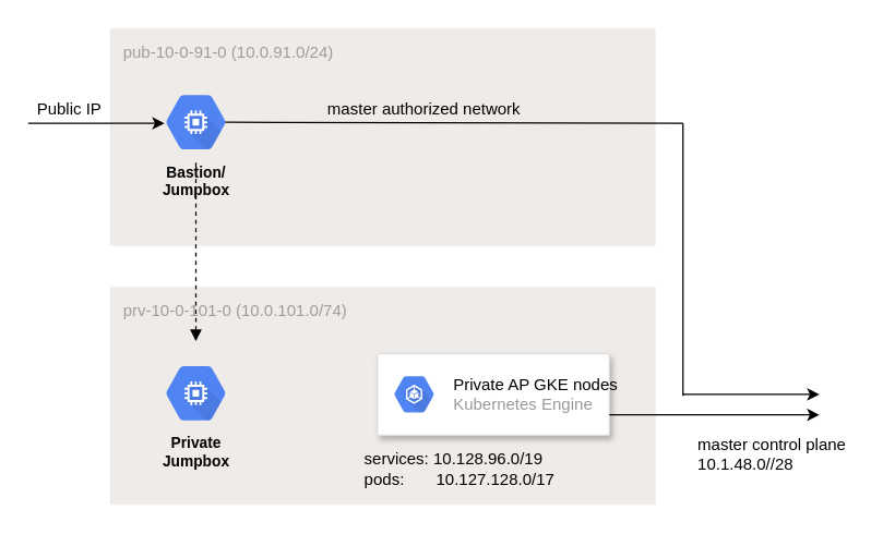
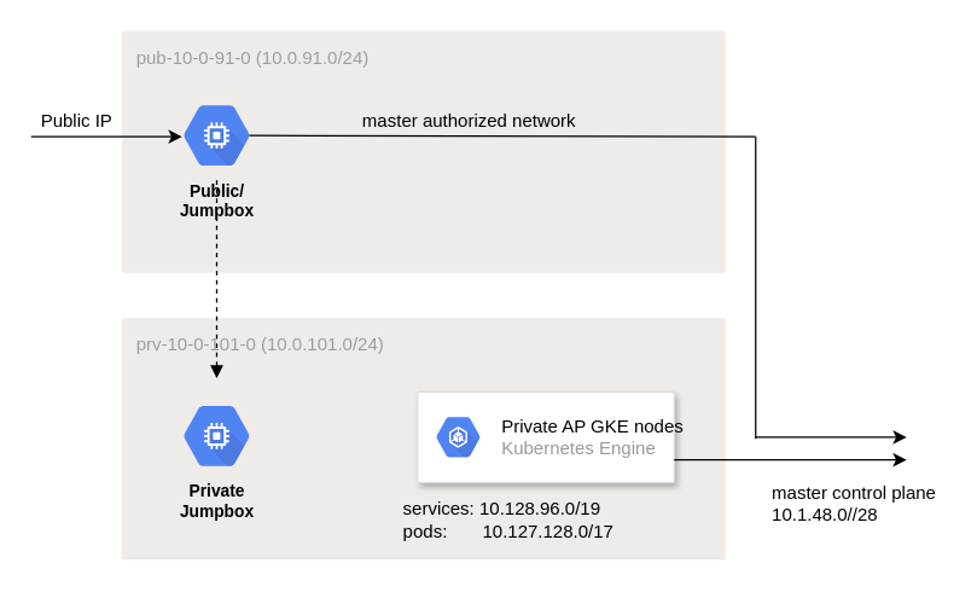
  <mxCell id="0" />
  <mxCell id="1" parent="0" />
  <mxCell id="2" value="pub-10-0-91-0 (10.0.91.0/24)" style="sketch=0;points=[[0,0,0],[0.25,0,0],[0.5,0,0],[0.75,0,0],[1,0,0],[1,0.25,0],[1,0.5,0],[1,0.75,0],[1,1,0],[0.75,1,0],[0.5,1,0],[0.25,1,0],[0,1,0],[0,0.75,0],[0,0.5,0],[0,0.25,0]];rounded=1;absoluteArcSize=1;arcSize=2;html=1;strokeColor=none;gradientColor=none;shadow=0;dashed=0;fontSize=12;fontColor=#9E9E9E;align=left;verticalAlign=top;spacing=10;spacingTop=-4;fillColor=#EFEBE9;" parent="1" vertex="1"><mxGeometry x="80" y="20" width="400" height="160" as="geometry" /></mxCell>
- <mxCell id="3" value="&lt;div&gt;prv-10-0-101-0 (10.0.101.0/74)&lt;/div&gt;" style="sketch=0;points=[[0,0,0],[0.25,0,0],[0.5,0,0],[0.75,0,0],[1,0,0],[1,0.25,0],[1,0.5,0],[1,0.75,0],[1,1,0],[0.75,1,0],[0.5,1,0],[0.25,1,0],[0,1,0],[0,0.75,0],[0,0.5,0],[0,0.25,0]];rounded=1;absoluteArcSize=1;arcSize=2;html=1;strokeColor=none;gradientColor=none;shadow=0;dashed=0;fontSize=12;fontColor=#9E9E9E;align=left;verticalAlign=top;spacing=10;spacingTop=-4;fillColor=#EFEBE9;" parent="1" vertex="1"><mxGeometry x="80" y="210" width="400" height="160" as="geometry" /></mxCell>
+ <mxCell id="3" value="&lt;div&gt;prv-10-0-101-0 (10.0.101.0/24)&lt;/div&gt;" style="sketch=0;points=[[0,0,0],[0.25,0,0],[0.5,0,0],[0.75,0,0],[1,0,0],[1,0.25,0],[1,0.5,0],[1,0.75,0],[1,1,0],[0.75,1,0],[0.5,1,0],[0.25,1,0],[0,1,0],[0,0.75,0],[0,0.5,0],[0,0.25,0]];rounded=1;absoluteArcSize=1;arcSize=2;html=1;strokeColor=none;gradientColor=none;shadow=0;dashed=0;fontSize=12;fontColor=#9E9E9E;align=left;verticalAlign=top;spacing=10;spacingTop=-4;fillColor=#EFEBE9;" parent="1" vertex="1"><mxGeometry x="80" y="210" width="400" height="160" as="geometry" /></mxCell>
  <mxCell id="4" value="" style="strokeColor=#dddddd;shadow=1;strokeWidth=1;rounded=1;absoluteArcSize=1;arcSize=2;" parent="1" vertex="1"><mxGeometry x="276" y="259" width="170" height="60" as="geometry" /></mxCell>
  <mxCell id="5" value="&lt;font color=&quot;#000000&quot;&gt;Private AP GKE nodes&lt;/font&gt;&lt;br&gt;Kubernetes Engine" style="sketch=0;dashed=0;connectable=0;html=1;fillColor=#5184F3;strokeColor=none;shape=mxgraph.gcp2.hexIcon;prIcon=container_engine;part=1;labelPosition=right;verticalLabelPosition=middle;align=left;verticalAlign=middle;spacingLeft=5;fontColor=#999999;fontSize=12;" parent="4" vertex="1"><mxGeometry y="0.5" width="44" height="39" relative="1" as="geometry"><mxPoint x="5" y="-19.5" as="offset" /></mxGeometry></mxCell>
  <mxCell id="6" value="&lt;div&gt;Private&lt;/div&gt;&lt;div&gt;Jumpbox&lt;br&gt;&lt;/div&gt;" style="sketch=0;html=1;fillColor=#5184F3;strokeColor=none;verticalAlign=top;labelPosition=center;verticalLabelPosition=bottom;align=center;spacingTop=-6;fontSize=11;fontStyle=1;shape=mxgraph.gcp2.hexIcon;prIcon=compute_engine" parent="1" vertex="1"><mxGeometry x="110" y="259" width="66" height="58.5" as="geometry" /></mxCell>
- <mxCell id="7" value="&lt;div&gt;Bastion/&lt;/div&gt;&lt;div&gt;Jumpbox&lt;br&gt;&lt;/div&gt;" style="sketch=0;html=1;fillColor=#5184F3;strokeColor=none;verticalAlign=top;labelPosition=center;verticalLabelPosition=bottom;align=center;spacingTop=-6;fontSize=11;fontStyle=1;shape=mxgraph.gcp2.hexIcon;prIcon=compute_engine" parent="1" vertex="1"><mxGeometry x="110" y="60" width="66" height="58.5" as="geometry" /></mxCell>
+ <mxCell id="7" value="&lt;div&gt;Public/&lt;/div&gt;&lt;div&gt;Jumpbox&lt;br&gt;&lt;/div&gt;" style="sketch=0;html=1;fillColor=#5184F3;strokeColor=none;verticalAlign=top;labelPosition=center;verticalLabelPosition=bottom;align=center;spacingTop=-6;fontSize=11;fontStyle=1;shape=mxgraph.gcp2.hexIcon;prIcon=compute_engine" parent="1" vertex="1"><mxGeometry x="110" y="60" width="66" height="58.5" as="geometry" /></mxCell>
  <mxCell id="8" value="&lt;div align=&quot;left&quot;&gt;services: 10.128.96.0/19&lt;/div&gt;&lt;div align=&quot;left&quot;&gt;pods:&amp;nbsp; &amp;nbsp;&amp;nbsp;&amp;nbsp;&amp;nbsp; 10.127.128.0/17&lt;br&gt;&lt;/div&gt;" style="text;html=1;resizable=0;autosize=1;align=center;verticalAlign=middle;points=[];fillColor=none;strokeColor=none;rounded=0;" parent="1" vertex="1"><mxGeometry x="261" y="329" width="150" height="30" as="geometry" /></mxCell>
  <mxCell id="9" value="&lt;div align=&quot;left&quot;&gt;master control plane&lt;/div&gt;&lt;div align=&quot;left&quot;&gt;10.1.48.0//28&lt;/div&gt;" style="text;html=1;resizable=0;autosize=1;align=center;verticalAlign=middle;points=[];fillColor=none;strokeColor=none;rounded=0;" parent="1" vertex="1"><mxGeometry x="505" y="317.5" width="120" height="30" as="geometry" /></mxCell>
  <mxCell id="10" value="" style="endArrow=none;html=1;strokeColor=#000000;exitX=0.825;exitY=0.5;exitDx=0;exitDy=0;exitPerimeter=0;endFill=0;" parent="1" source="7" edge="1"><mxGeometry width="50" height="50" relative="1" as="geometry"><mxPoint x="540" y="140" as="sourcePoint" /><mxPoint x="500" y="90" as="targetPoint" /></mxGeometry></mxCell>
  <mxCell id="11" value="" style="edgeStyle=elbowEdgeStyle;elbow=horizontal;endArrow=none;html=1;strokeColor=#000000;endFill=0;" parent="1" edge="1"><mxGeometry width="50" height="50" relative="1" as="geometry"><mxPoint x="500" y="90" as="sourcePoint" /><mxPoint x="500" y="290" as="targetPoint" /><Array as="points"><mxPoint x="500" y="190" /></Array></mxGeometry></mxCell>
  <mxCell id="12" value="" style="endArrow=classic;html=1;strokeColor=#000000;" parent="1" edge="1"><mxGeometry width="50" height="50" relative="1" as="geometry"><mxPoint x="500" y="289" as="sourcePoint" /><mxPoint x="600" y="289" as="targetPoint" /></mxGeometry></mxCell>
  <mxCell id="13" value="" style="endArrow=classic;html=1;strokeColor=#000000;exitX=1;exitY=0.75;exitDx=0;exitDy=0;" parent="1" source="4" edge="1"><mxGeometry width="50" height="50" relative="1" as="geometry"><mxPoint x="320" y="357" as="sourcePoint" /><mxPoint x="600" y="304" as="targetPoint" /></mxGeometry></mxCell>
  <mxCell id="14" value="" style="endArrow=classic;html=1;strokeColor=#000000;" parent="1" edge="1"><mxGeometry width="50" height="50" relative="1" as="geometry"><mxPoint x="20" y="90" as="sourcePoint" /><mxPoint x="120" y="90" as="targetPoint" /></mxGeometry></mxCell>
  <mxCell id="15" value="&lt;div align=&quot;left&quot;&gt;Public IP&lt;br&gt;&lt;/div&gt;" style="text;html=1;resizable=0;autosize=1;align=center;verticalAlign=middle;points=[];fillColor=none;strokeColor=none;rounded=0;" parent="1" vertex="1"><mxGeometry x="20" y="70" width="60" height="20" as="geometry" /></mxCell>
  <mxCell id="16" value="master authorized network" style="text;html=1;resizable=0;autosize=1;align=center;verticalAlign=middle;points=[];fillColor=none;strokeColor=none;rounded=0;" parent="1" vertex="1"><mxGeometry x="230" y="70" width="160" height="20" as="geometry" /></mxCell>
  <mxCell id="17" value="" style="endArrow=none;dashed=1;html=1;fontColor=#000000;strokeColor=#000000;endFill=0;startArrow=block;startFill=1;" parent="1" target="7" edge="1"><mxGeometry width="50" height="50" relative="1" as="geometry"><mxPoint x="143" y="250" as="sourcePoint" /><mxPoint x="30" y="130" as="targetPoint" /></mxGeometry></mxCell>
